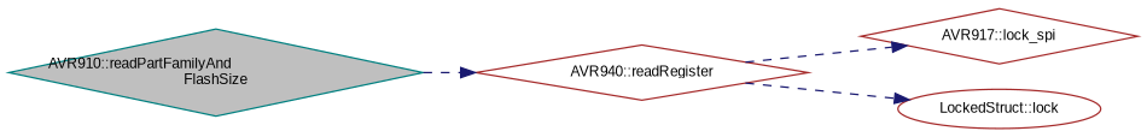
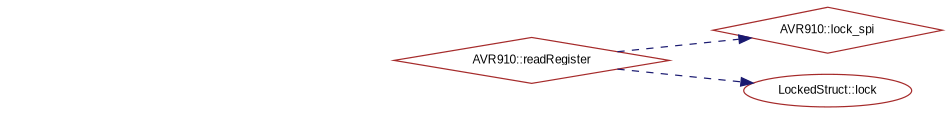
  digraph {
    fontname="Liberation Sans"
    rankdir=LR
    node [color=brown fillcolor=white fontname="Liberation Sans" fontsize=10 shape=diamond style=filled]
    edge [color=midnightblue fontname="Liberation Sans" fontsize=10 labelfontname=Helvetica labelfontsize=10 style=dashed]
-   n1 [color=teal fillcolor=grey75 fontcolor=black height=0.2 label="AVR910::readPartFamilyAnd\lFlashSize" width=0.4]
-   n2 [height=0.2 label="AVR940::readRegister" width=0.4]
-   n3 [height=0.2 label="AVR917::lock_spi" width=0.4]
+   n2 [height=0.2 label="AVR910::readRegister" width=0.4]
+   n3 [height=0.2 label="AVR910::lock_spi" width=0.4]
    n4 [height=0.2 label="LockedStruct::lock" shape=ellipse width=0.4]
-   n1 -> n2
    n2 -> n3
    n2 -> n4
  }
